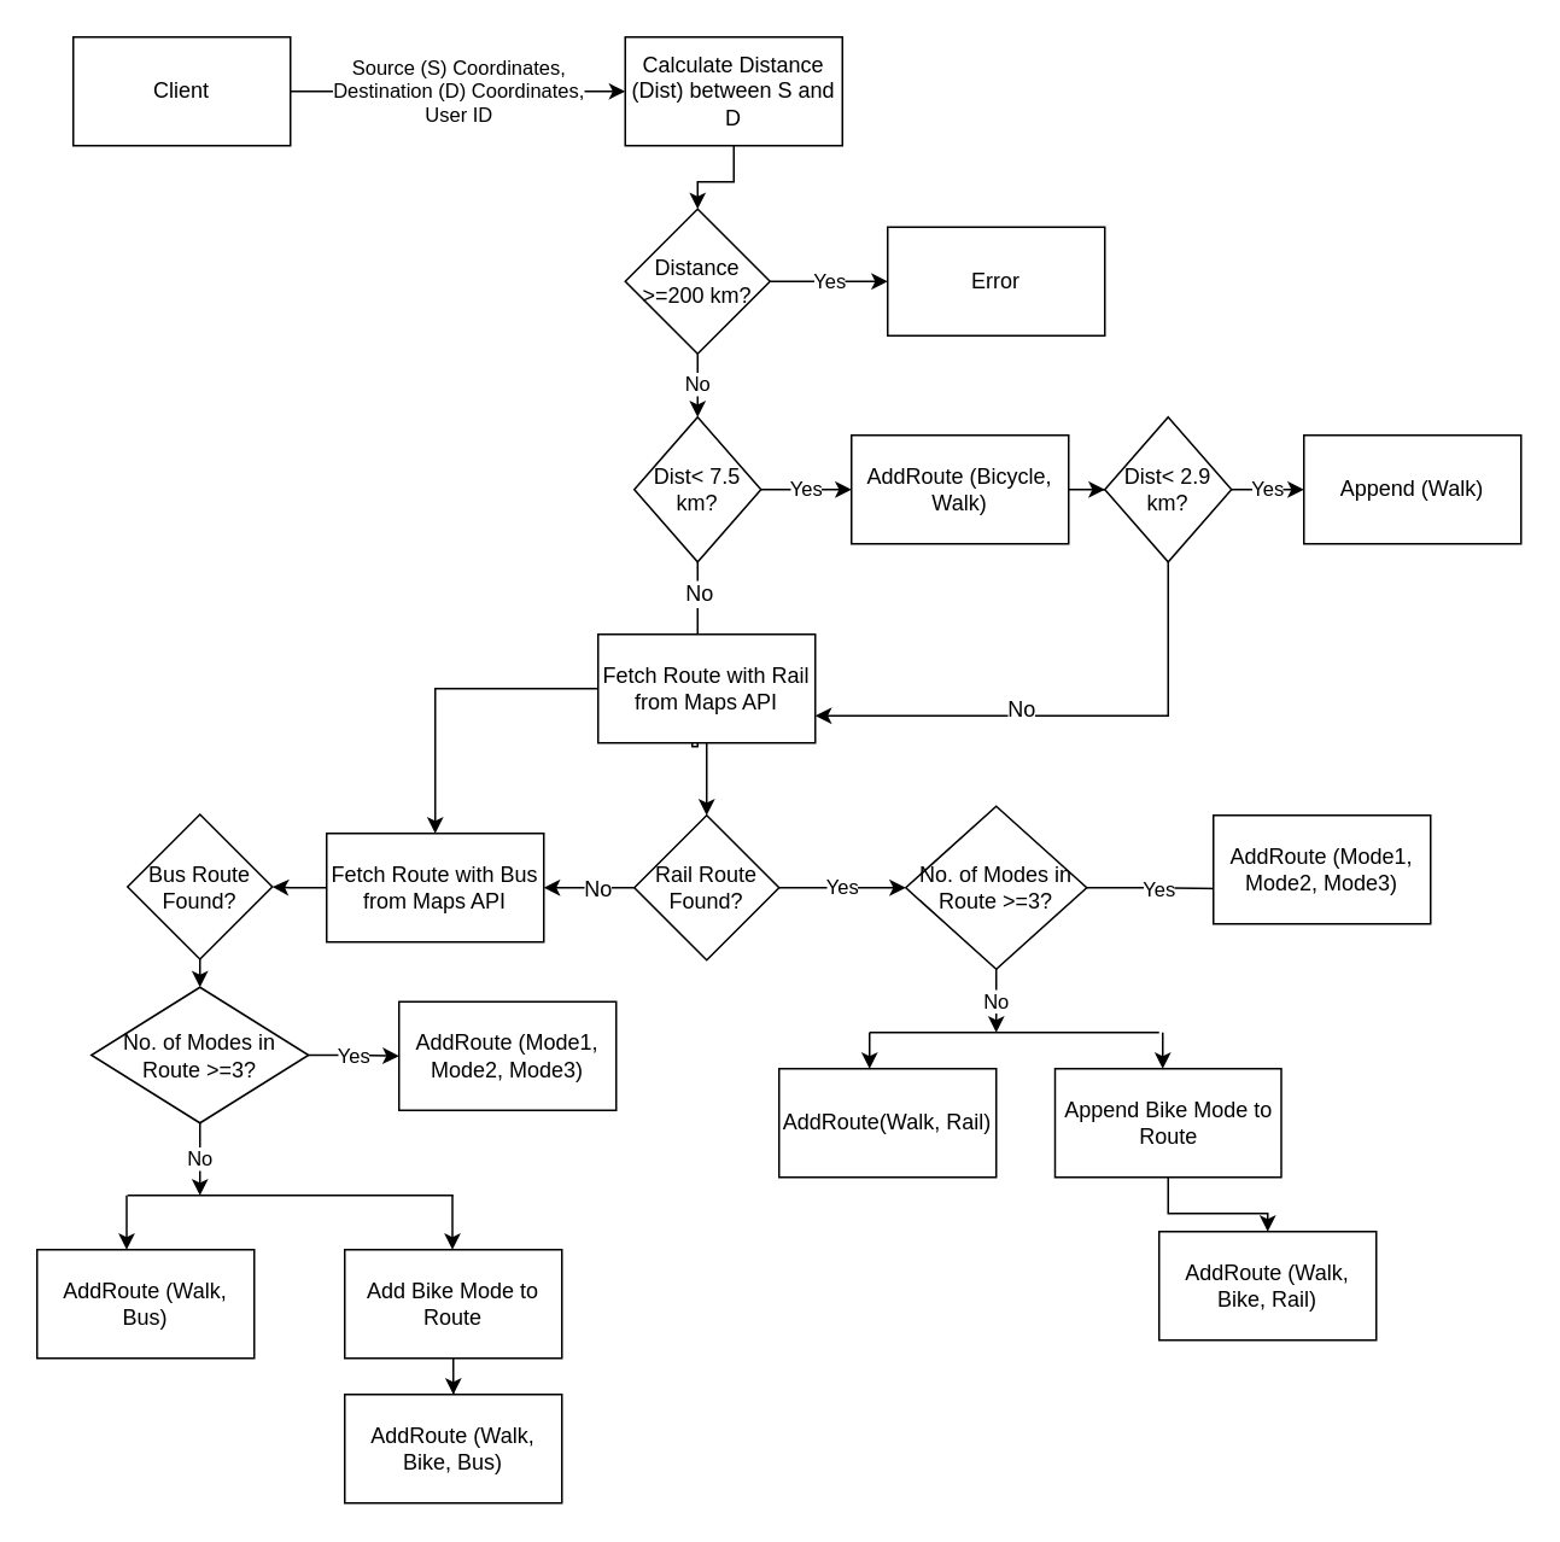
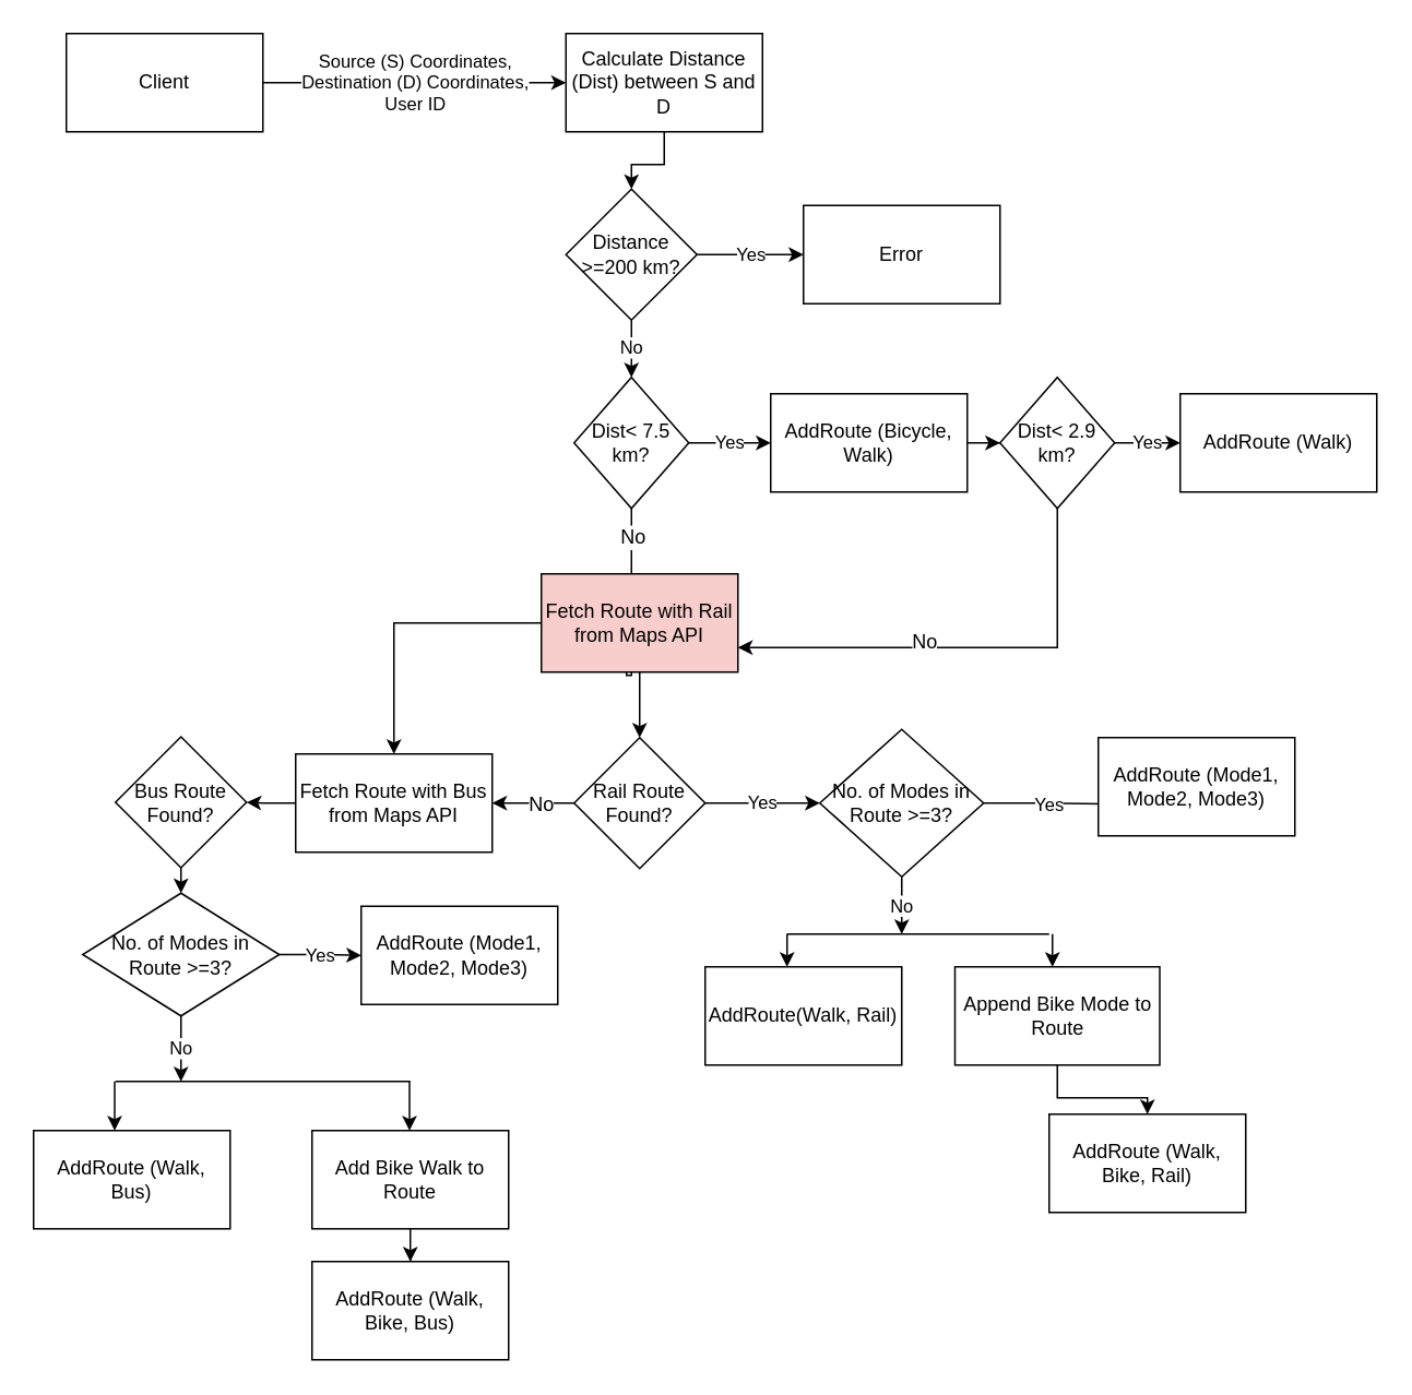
  <mxCell id="0" />
  <mxCell id="1" parent="0" />
  <mxCell id="2" value="&lt;div&gt;Source (S) Coordinates,&lt;/div&gt;&lt;div&gt;Destination (D) Coordinates,&lt;/div&gt;&lt;div&gt;User ID&lt;br&gt;&lt;/div&gt;" style="edgeStyle=orthogonalEdgeStyle;rounded=0;orthogonalLoop=1;jettySize=auto;html=1;" edge="1" parent="1" source="3" target="5"><mxGeometry relative="1" as="geometry" /></mxCell>
  <mxCell id="3" value="Client" style="rounded=0;whiteSpace=wrap;html=1;" vertex="1" parent="1"><mxGeometry x="40" y="20" width="120" height="60" as="geometry" /></mxCell>
  <mxCell id="4" style="edgeStyle=orthogonalEdgeStyle;rounded=0;orthogonalLoop=1;jettySize=auto;html=1;exitX=0.5;exitY=1;exitDx=0;exitDy=0;entryX=0.5;entryY=0;entryDx=0;entryDy=0;" edge="1" parent="1" source="5" target="43"><mxGeometry relative="1" as="geometry" /></mxCell>
  <mxCell id="5" value="Calculate Distance (Dist) between S and D" style="rounded=0;whiteSpace=wrap;html=1;" vertex="1" parent="1"><mxGeometry x="345" y="20" width="120" height="60" as="geometry" /></mxCell>
  <mxCell id="6" value="Yes" style="edgeStyle=orthogonalEdgeStyle;rounded=0;orthogonalLoop=1;jettySize=auto;html=1;exitX=1;exitY=0.5;exitDx=0;exitDy=0;entryX=0;entryY=0.5;entryDx=0;entryDy=0;" edge="1" parent="1" source="9" target="11"><mxGeometry relative="1" as="geometry" /></mxCell>
  <mxCell id="7" style="edgeStyle=orthogonalEdgeStyle;rounded=0;orthogonalLoop=1;jettySize=auto;html=1;exitX=0.5;exitY=1;exitDx=0;exitDy=0;entryX=0.433;entryY=0.033;entryDx=0;entryDy=0;entryPerimeter=0;" edge="1" parent="1" source="9" target="19"><mxGeometry relative="1" as="geometry"><Array as="points"><mxPoint x="385" y="412" /><mxPoint x="382" y="412" /></Array></mxGeometry></mxCell>
  <mxCell id="8" value="No" style="text;html=1;resizable=0;points=[];align=center;verticalAlign=middle;labelBackgroundColor=#ffffff;" vertex="1" connectable="0" parent="7"><mxGeometry x="-0.794" relative="1" as="geometry"><mxPoint as="offset" /></mxGeometry></mxCell>
  <mxCell id="9" value="Dist&amp;lt; 7.5 km?" style="rhombus;whiteSpace=wrap;html=1;" vertex="1" parent="1"><mxGeometry x="350" y="230" width="70" height="80" as="geometry" /></mxCell>
  <mxCell id="10" style="edgeStyle=orthogonalEdgeStyle;rounded=0;orthogonalLoop=1;jettySize=auto;html=1;" edge="1" parent="1" source="11" target="15"><mxGeometry relative="1" as="geometry" /></mxCell>
  <mxCell id="11" value="AddRoute (Bicycle, Walk)" style="rounded=0;whiteSpace=wrap;html=1;" vertex="1" parent="1"><mxGeometry x="470" y="240" width="120" height="60" as="geometry" /></mxCell>
  <mxCell id="12" value="Yes" style="edgeStyle=orthogonalEdgeStyle;rounded=0;orthogonalLoop=1;jettySize=auto;html=1;exitX=1;exitY=0.5;exitDx=0;exitDy=0;entryX=0;entryY=0.5;entryDx=0;entryDy=0;" edge="1" parent="1" source="15" target="16"><mxGeometry relative="1" as="geometry" /></mxCell>
  <mxCell id="13" style="edgeStyle=orthogonalEdgeStyle;rounded=0;orthogonalLoop=1;jettySize=auto;html=1;entryX=1;entryY=0.75;entryDx=0;entryDy=0;" edge="1" parent="1" source="15" target="19"><mxGeometry relative="1" as="geometry"><Array as="points"><mxPoint x="645" y="395" /></Array></mxGeometry></mxCell>
  <mxCell id="14" value="No" style="text;html=1;resizable=0;points=[];align=center;verticalAlign=middle;labelBackgroundColor=#ffffff;" vertex="1" connectable="0" parent="13"><mxGeometry x="0.193" y="-4" relative="1" as="geometry"><mxPoint as="offset" /></mxGeometry></mxCell>
  <mxCell id="15" value="Dist&amp;lt; 2.9 km?" style="rhombus;whiteSpace=wrap;html=1;" vertex="1" parent="1"><mxGeometry x="610" y="230" width="70" height="80" as="geometry" /></mxCell>
- <mxCell id="16" value="Append (Walk)" style="rounded=0;whiteSpace=wrap;html=1;" vertex="1" parent="1"><mxGeometry x="720" y="240" width="120" height="60" as="geometry" /></mxCell>
+ <mxCell id="16" value="AddRoute (Walk)" style="rounded=0;whiteSpace=wrap;html=1;" vertex="1" parent="1"><mxGeometry x="720" y="240" width="120" height="60" as="geometry" /></mxCell>
  <mxCell id="17" style="edgeStyle=orthogonalEdgeStyle;rounded=0;orthogonalLoop=1;jettySize=auto;html=1;entryX=0.5;entryY=0;entryDx=0;entryDy=0;" edge="1" parent="1" source="19" target="23"><mxGeometry relative="1" as="geometry" /></mxCell>
  <mxCell id="18" style="edgeStyle=orthogonalEdgeStyle;rounded=0;orthogonalLoop=1;jettySize=auto;html=1;" edge="1" parent="1" source="19" target="29"><mxGeometry relative="1" as="geometry" /></mxCell>
- <mxCell id="19" value="Fetch Route with Rail from Maps API" style="rounded=0;whiteSpace=wrap;html=1;" vertex="1" parent="1"><mxGeometry x="330" y="350" width="120" height="60" as="geometry" /></mxCell>
+ <mxCell id="19" value="Fetch Route with Rail from Maps API" style="rounded=0;whiteSpace=wrap;html=1;fillColor=#f8cecc;" vertex="1" parent="1"><mxGeometry x="330" y="350" width="120" height="60" as="geometry" /></mxCell>
  <mxCell id="20" style="edgeStyle=orthogonalEdgeStyle;rounded=0;orthogonalLoop=1;jettySize=auto;html=1;" edge="1" parent="1" source="23" target="29"><mxGeometry relative="1" as="geometry" /></mxCell>
  <mxCell id="21" value="No" style="text;html=1;resizable=0;points=[];align=center;verticalAlign=middle;labelBackgroundColor=#ffffff;" vertex="1" connectable="0" parent="20"><mxGeometry x="-0.148" relative="1" as="geometry"><mxPoint as="offset" /></mxGeometry></mxCell>
  <mxCell id="22" value="Yes" style="edgeStyle=orthogonalEdgeStyle;rounded=0;orthogonalLoop=1;jettySize=auto;html=1;entryX=0;entryY=0.5;entryDx=0;entryDy=0;" edge="1" parent="1" source="23" target="39"><mxGeometry relative="1" as="geometry" /></mxCell>
  <mxCell id="23" value="Rail Route Found?" style="rhombus;whiteSpace=wrap;html=1;" vertex="1" parent="1"><mxGeometry x="350" y="450" width="80" height="80" as="geometry" /></mxCell>
  <mxCell id="24" value="" style="edgeStyle=orthogonalEdgeStyle;rounded=0;orthogonalLoop=1;jettySize=auto;html=1;" edge="1" parent="1" source="25" target="27"><mxGeometry relative="1" as="geometry" /></mxCell>
  <mxCell id="25" value="Append Bike Mode to Route" style="rounded=0;whiteSpace=wrap;html=1;" vertex="1" parent="1"><mxGeometry x="582.5" y="590" width="125" height="60" as="geometry" /></mxCell>
  <mxCell id="26" value="AddRoute(Walk, Rail)" style="rounded=0;whiteSpace=wrap;html=1;" vertex="1" parent="1"><mxGeometry x="430" y="590" width="120" height="60" as="geometry" /></mxCell>
  <mxCell id="27" value="AddRoute (Walk, Bike, Rail)" style="rounded=0;whiteSpace=wrap;html=1;" vertex="1" parent="1"><mxGeometry x="640" y="680" width="120" height="60" as="geometry" /></mxCell>
  <mxCell id="28" style="edgeStyle=orthogonalEdgeStyle;rounded=0;orthogonalLoop=1;jettySize=auto;html=1;" edge="1" parent="1" source="29" target="32"><mxGeometry relative="1" as="geometry" /></mxCell>
  <mxCell id="29" value="Fetch Route with Bus from Maps API" style="rounded=0;whiteSpace=wrap;html=1;" vertex="1" parent="1"><mxGeometry x="180" y="460" width="120" height="60" as="geometry" /></mxCell>
  <mxCell id="30" value="AddRoute (Walk, Bus)" style="rounded=0;whiteSpace=wrap;html=1;" vertex="1" parent="1"><mxGeometry x="20" y="690" width="120" height="60" as="geometry" /></mxCell>
  <mxCell id="31" style="edgeStyle=orthogonalEdgeStyle;rounded=0;orthogonalLoop=1;jettySize=auto;html=1;exitX=0.5;exitY=1;exitDx=0;exitDy=0;entryX=0;entryY=0.5;entryDx=0;entryDy=0;" edge="1" parent="1" source="32" target="51"><mxGeometry relative="1" as="geometry" /></mxCell>
  <mxCell id="32" value="Bus Route Found?" style="rhombus;whiteSpace=wrap;html=1;" vertex="1" parent="1"><mxGeometry x="70" y="449.5" width="80" height="80" as="geometry" /></mxCell>
  <mxCell id="33" style="edgeStyle=orthogonalEdgeStyle;rounded=0;orthogonalLoop=1;jettySize=auto;html=1;exitX=0.5;exitY=1;exitDx=0;exitDy=0;" edge="1" parent="1" source="34" target="53"><mxGeometry relative="1" as="geometry" /></mxCell>
- <mxCell id="34" value="Add Bike Mode to Route" style="rounded=0;whiteSpace=wrap;html=1;" vertex="1" parent="1"><mxGeometry x="190" y="690" width="120" height="60" as="geometry" /></mxCell>
+ <mxCell id="34" value="Add Bike Walk to Route" style="rounded=0;whiteSpace=wrap;html=1;" vertex="1" parent="1"><mxGeometry x="190" y="690" width="120" height="60" as="geometry" /></mxCell>
  <mxCell id="35" value="" style="endArrow=none;html=1;" edge="1" parent="1"><mxGeometry width="50" height="50" relative="1" as="geometry"><mxPoint x="70" y="660" as="sourcePoint" /><mxPoint x="250" y="660" as="targetPoint" /></mxGeometry></mxCell>
  <mxCell id="36" value="" style="endArrow=classic;html=1;" edge="1" parent="1"><mxGeometry width="50" height="50" relative="1" as="geometry"><mxPoint x="69.5" y="660" as="sourcePoint" /><mxPoint x="69.5" y="690" as="targetPoint" /><Array as="points"><mxPoint x="69.5" y="690" /></Array></mxGeometry></mxCell>
  <mxCell id="37" value="" style="endArrow=classic;html=1;" edge="1" parent="1"><mxGeometry width="50" height="50" relative="1" as="geometry"><mxPoint x="249.5" y="660" as="sourcePoint" /><mxPoint x="249.5" y="690" as="targetPoint" /><Array as="points"><mxPoint x="249.5" y="690" /></Array></mxGeometry></mxCell>
  <mxCell id="38" value="Yes" style="edgeStyle=orthogonalEdgeStyle;rounded=0;orthogonalLoop=1;jettySize=auto;html=1;exitX=1;exitY=0.5;exitDx=0;exitDy=0;entryX=0.083;entryY=0.675;entryDx=0;entryDy=0;entryPerimeter=0;" edge="1" parent="1" source="39" target="40"><mxGeometry relative="1" as="geometry" /></mxCell>
  <mxCell id="39" value="No. of Modes in Route &amp;gt;=3?" style="rhombus;whiteSpace=wrap;html=1;" vertex="1" parent="1"><mxGeometry x="500" y="445" width="100" height="90" as="geometry" /></mxCell>
  <mxCell id="40" value="AddRoute (Mode1, Mode2, Mode3)" style="rounded=0;whiteSpace=wrap;html=1;" vertex="1" parent="1"><mxGeometry x="670" y="450" width="120" height="60" as="geometry" /></mxCell>
  <mxCell id="41" value="Yes" style="edgeStyle=orthogonalEdgeStyle;rounded=0;orthogonalLoop=1;jettySize=auto;html=1;exitX=1;exitY=0.5;exitDx=0;exitDy=0;entryX=0;entryY=0.5;entryDx=0;entryDy=0;" edge="1" parent="1" source="43" target="44"><mxGeometry relative="1" as="geometry" /></mxCell>
  <mxCell id="42" value="No" style="edgeStyle=orthogonalEdgeStyle;rounded=0;orthogonalLoop=1;jettySize=auto;html=1;exitX=0.5;exitY=1;exitDx=0;exitDy=0;" edge="1" parent="1" source="43" target="9"><mxGeometry relative="1" as="geometry" /></mxCell>
  <mxCell id="43" value="Distance &amp;gt;=200 km?" style="rhombus;whiteSpace=wrap;html=1;" vertex="1" parent="1"><mxGeometry x="345" y="115" width="80" height="80" as="geometry" /></mxCell>
  <mxCell id="44" value="Error" style="rounded=0;whiteSpace=wrap;html=1;" vertex="1" parent="1"><mxGeometry x="490" y="125" width="120" height="60" as="geometry" /></mxCell>
  <mxCell id="45" value="No" style="endArrow=classic;html=1;" edge="1" parent="1"><mxGeometry width="50" height="50" relative="1" as="geometry"><mxPoint x="550" y="535" as="sourcePoint" /><mxPoint x="550" y="570" as="targetPoint" /></mxGeometry></mxCell>
  <mxCell id="46" value="" style="endArrow=none;html=1;" edge="1" parent="1"><mxGeometry width="50" height="50" relative="1" as="geometry"><mxPoint x="480" y="570" as="sourcePoint" /><mxPoint x="640" y="570" as="targetPoint" /></mxGeometry></mxCell>
  <mxCell id="47" value="" style="endArrow=classic;html=1;" edge="1" parent="1"><mxGeometry width="50" height="50" relative="1" as="geometry"><mxPoint x="480" y="570" as="sourcePoint" /><mxPoint x="480" y="590" as="targetPoint" /></mxGeometry></mxCell>
  <mxCell id="48" value="" style="endArrow=classic;html=1;" edge="1" parent="1"><mxGeometry width="50" height="50" relative="1" as="geometry"><mxPoint x="642" y="570" as="sourcePoint" /><mxPoint x="642" y="590" as="targetPoint" /></mxGeometry></mxCell>
  <mxCell id="49" value="Yes" style="edgeStyle=orthogonalEdgeStyle;rounded=0;orthogonalLoop=1;jettySize=auto;html=1;entryX=0;entryY=0.5;entryDx=0;entryDy=0;" edge="1" parent="1" source="51" target="52"><mxGeometry relative="1" as="geometry" /></mxCell>
  <mxCell id="50" value="No" style="edgeStyle=orthogonalEdgeStyle;rounded=0;orthogonalLoop=1;jettySize=auto;html=1;exitX=1;exitY=0.5;exitDx=0;exitDy=0;" edge="1" parent="1" source="51"><mxGeometry relative="1" as="geometry"><mxPoint x="110" y="660" as="targetPoint" /></mxGeometry></mxCell>
  <mxCell id="51" value="No. of Modes in Route &amp;gt;=3?" style="rhombus;whiteSpace=wrap;html=1;direction=south;" vertex="1" parent="1"><mxGeometry x="50" y="545" width="120" height="75" as="geometry" /></mxCell>
  <mxCell id="52" value="AddRoute (Mode1, Mode2, Mode3)" style="rounded=0;whiteSpace=wrap;html=1;" vertex="1" parent="1"><mxGeometry x="220" y="553" width="120" height="60" as="geometry" /></mxCell>
  <mxCell id="53" value="AddRoute (Walk, Bike, Bus)" style="rounded=0;whiteSpace=wrap;html=1;" vertex="1" parent="1"><mxGeometry x="190" y="770" width="120" height="60" as="geometry" /></mxCell>
